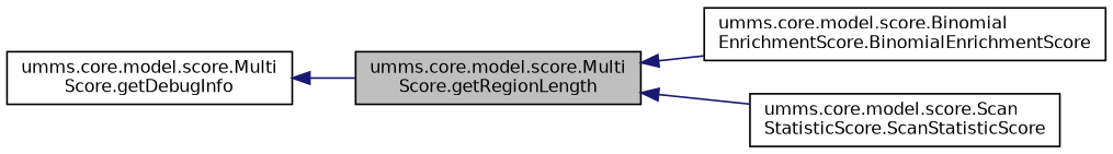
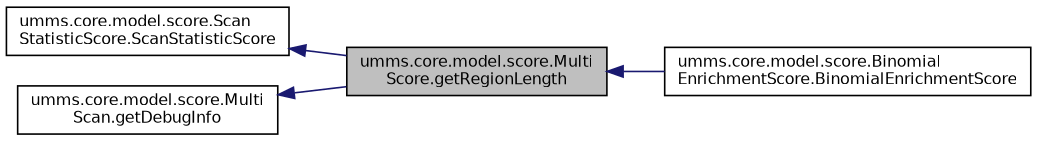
  digraph {
    rankdir=LR
    node [color=black fillcolor=white fontname=Helvetica fontsize=10 shape=record style=filled]
    edge [color=midnightblue dir=back fontname=Helvetica fontsize=10 labelfontname=Helvetica labelfontsize=10 style=solid]
    n1 [fillcolor=grey75 fontcolor=black height=0.2 label="umms.core.model.score.Multi\lScore.getRegionLength" width=0.4]
    n2 [height=0.2 label="umms.core.model.score.Binomial\lEnrichmentScore.BinomialEnrichmentScore" width=0.4]
    n3 [height=0.2 label="umms.core.model.score.Scan\lStatisticScore.ScanStatisticScore" width=0.4]
-   n4 [height=0.2 label="umms.core.model.score.Multi\lScore.getDebugInfo" width=0.4]
+   n4 [height=0.2 label="umms.core.model.score.Multi\lScan.getDebugInfo" width=0.4]
    n1 -> n2
-   n1 -> n3
+   n3 -> n1
    n4 -> n1
  }
